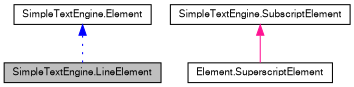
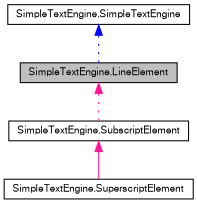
  digraph {
    node [color=black fillcolor=white fontname=FreeSans fontsize=10 shape=record style=filled]
    edge [color=deeppink dir=back fontname=FreeSans fontsize=10 labelfontname=FreeSans labelfontsize=10 style=dotted]
    n1 [fillcolor=grey75 fontcolor=black height=0.2 label="SimpleTextEngine.LineElement" width=0.4]
    n2 [height=0.2 label="SimpleTextEngine.SubscriptElement" width=0.4]
-   n3 [height=0.2 label="Element.SuperscriptElement" width=0.4]
-   n4 [height=0.2 label="SimpleTextEngine.Element" width=0.4]
+   n3 [height=0.2 label="SimpleTextEngine.SuperscriptElement" width=0.4]
+   n4 [height=0.2 label="SimpleTextEngine.SimpleTextEngine" width=0.4]
+   n1 -> n2
    n2 -> n3 [style=solid]
    n4 -> n1 [color=blue]
  }
